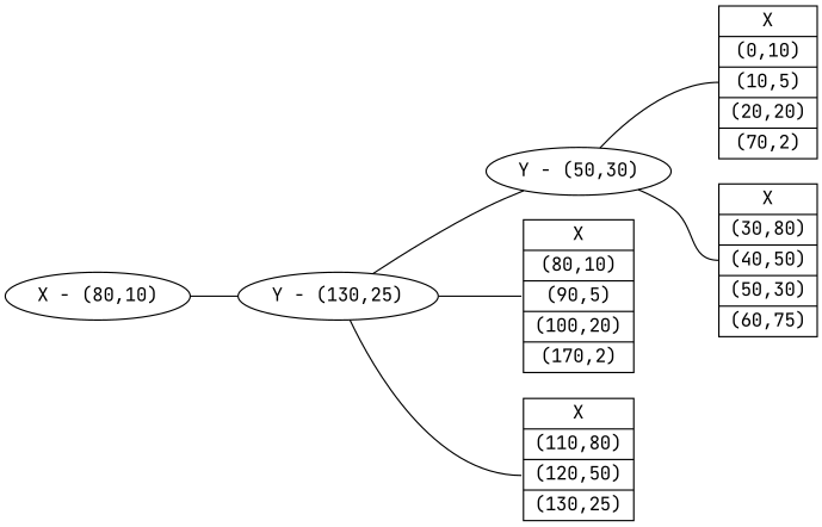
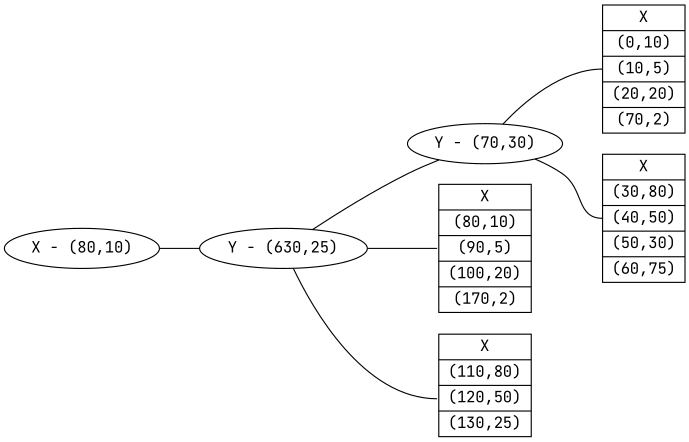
  graph {
    fontname="JetBrains Mono"
    rankdir=LR
    node [fontname="JetBrains Mono" shape=record]
    edge [fontname="JetBrains Mono" headport=f1]
    n1 [label="X - (80,10)" shape=""]
-   n2 [label="Y - (130,25)" shape=""]
-   n3 [label="Y - (50,30)" shape=""]
+   n2 [label="Y - (630,25)" shape=""]
+   n3 [label="Y - (70,30)" shape=""]
    n4 [label="<a> X | <f0> (0,10) | <f1> (10,5) | <f2> (20,20) | <f3> (70,2)"]
    n5 [label="<a> X | <f0> (30,80) | <f1> (40,50) | <f2> (50,30) | <f3> (60,75)"]
    n6 [label="<a> X | <f0> (80,10) | <f1> (90,5) | <f2> (100,20) | <f3> (170,2)"]
    n7 [label="<a> X | <f0> (110,80) | <f1> (120,50) | <f2> (130,25)"]
    n1 -- n2
    n2 -- n3
    n2 -- n6
    n2 -- n7
    n3 -- n4
    n3 -- n5
  }
